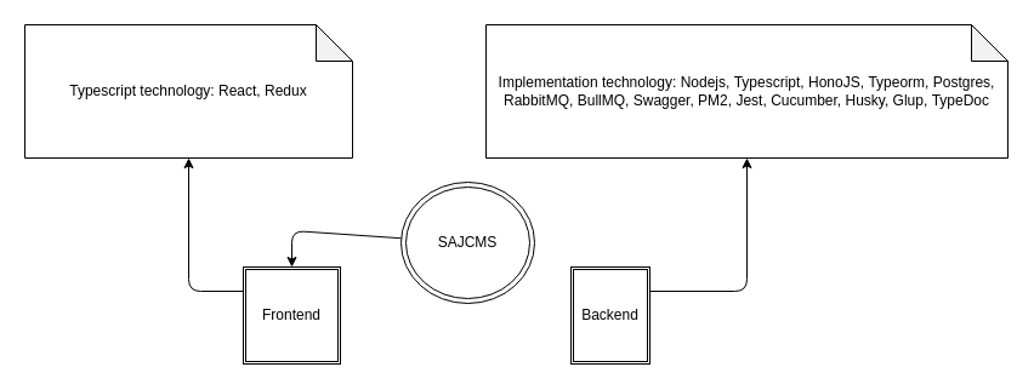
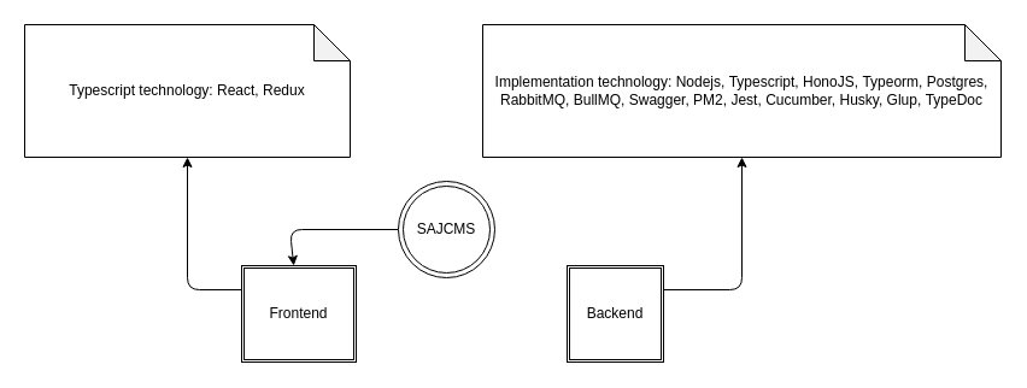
  <mxCell id="0" />
  <mxCell id="1" parent="0" />
  <mxCell id="2" style="edgeStyle=none;html=1;" parent="1" source="3" target="5" edge="1"><mxGeometry relative="1" as="geometry"><Array as="points"><mxPoint x="240" y="190" /></Array></mxGeometry></mxCell>
- <mxCell id="3" value="SAJCMS" style="ellipse;shape=doubleEllipse;whiteSpace=wrap;html=1;aspect=fixed;" parent="1" vertex="1"><mxGeometry x="330" y="150" width="110" height="100" as="geometry" /></mxCell>
+ <mxCell id="3" value="SAJCMS" style="ellipse;shape=doubleEllipse;whiteSpace=wrap;html=1;aspect=fixed;" parent="1" vertex="1"><mxGeometry x="330" y="150" width="80" height="80" as="geometry" /></mxCell>
  <mxCell id="4" style="edgeStyle=none;html=1;exitX=0;exitY=0.25;exitDx=0;exitDy=0;" parent="1" source="5" target="9" edge="1"><mxGeometry relative="1" as="geometry"><Array as="points"><mxPoint x="155" y="240" /></Array></mxGeometry></mxCell>
- <mxCell id="5" value="Frontend" style="shape=ext;double=1;whiteSpace=wrap;html=1;aspect=fixed;" parent="1" vertex="1"><mxGeometry x="200" y="220" width="80" height="80" as="geometry" /></mxCell>
+ <mxCell id="5" value="Frontend" style="shape=ext;double=1;whiteSpace=wrap;html=1;aspect=fixed;" parent="1" vertex="1"><mxGeometry x="200" y="220" width="95" height="80" as="geometry" /></mxCell>
  <mxCell id="6" style="edgeStyle=none;html=1;exitX=1;exitY=0.25;exitDx=0;exitDy=0;" parent="1" source="7" target="8" edge="1"><mxGeometry relative="1" as="geometry"><Array as="points"><mxPoint x="615" y="240" /></Array></mxGeometry></mxCell>
- <mxCell id="7" value="Backend" style="shape=ext;double=1;whiteSpace=wrap;html=1;aspect=fixed;" parent="1" vertex="1"><mxGeometry x="470" y="220" width="65" height="80" as="geometry" /></mxCell>
+ <mxCell id="7" value="Backend" style="shape=ext;double=1;whiteSpace=wrap;html=1;aspect=fixed;" parent="1" vertex="1"><mxGeometry x="470" y="220" width="80" height="80" as="geometry" /></mxCell>
  <mxCell id="8" value="Implementation technology:&amp;nbsp;&lt;span style=&quot;background-color: initial;&quot;&gt;Nodejs,&amp;nbsp;&lt;/span&gt;&lt;span style=&quot;background-color: initial;&quot;&gt;Typescript,&amp;nbsp;&lt;/span&gt;&lt;span style=&quot;background-color: initial;&quot;&gt;HonoJS,&amp;nbsp;&lt;/span&gt;&lt;span style=&quot;background-color: initial;&quot;&gt;Typeorm,&amp;nbsp;&lt;/span&gt;&lt;span style=&quot;background-color: initial;&quot;&gt;Postgres,&lt;br&gt;&lt;/span&gt;&lt;span style=&quot;background-color: initial;&quot;&gt;RabbitMQ,&amp;nbsp;&lt;/span&gt;&lt;span style=&quot;background-color: initial;&quot;&gt;BullMQ,&amp;nbsp;&lt;/span&gt;&lt;span style=&quot;background-color: initial;&quot;&gt;Swagger,&amp;nbsp;&lt;/span&gt;&lt;span style=&quot;background-color: initial;&quot;&gt;PM2,&amp;nbsp;&lt;/span&gt;&lt;span style=&quot;background-color: initial;&quot;&gt;Jest,&amp;nbsp;&lt;/span&gt;&lt;span style=&quot;background-color: initial;&quot;&gt;Cucumber,&amp;nbsp;&lt;/span&gt;&lt;span style=&quot;background-color: initial;&quot;&gt;Husky,&amp;nbsp;&lt;/span&gt;&lt;span style=&quot;background-color: initial;&quot;&gt;Glup,&amp;nbsp;&lt;/span&gt;&lt;span style=&quot;background-color: initial;&quot;&gt;TypeDoc&lt;/span&gt;" style="shape=note;whiteSpace=wrap;html=1;backgroundOutline=1;darkOpacity=0.05;" parent="1" vertex="1"><mxGeometry x="400" y="20" width="430" height="110" as="geometry" /></mxCell>
  <mxCell id="9" value="Typescript technology: React, Redux" style="shape=note;whiteSpace=wrap;html=1;backgroundOutline=1;darkOpacity=0.05;" parent="1" vertex="1"><mxGeometry x="20" y="20" width="270" height="110" as="geometry" /></mxCell>
